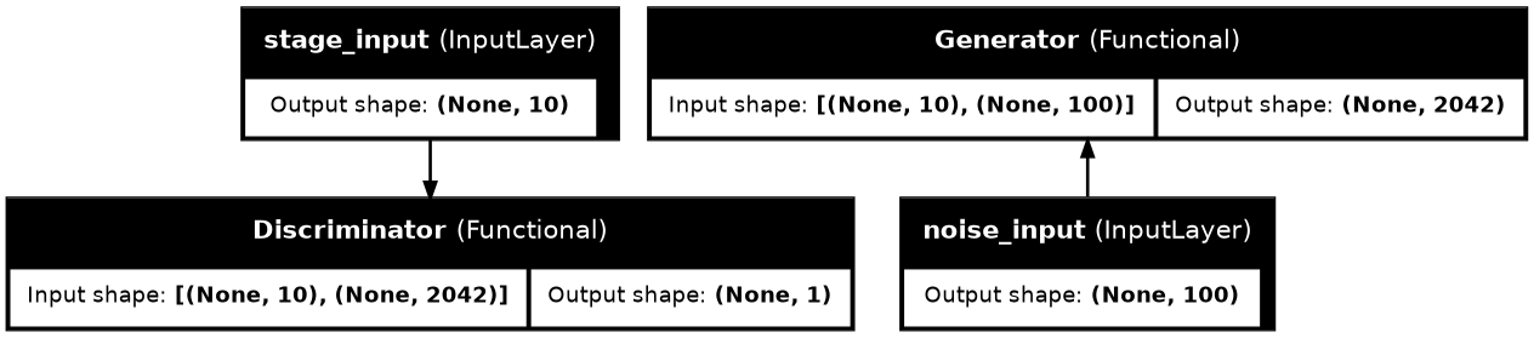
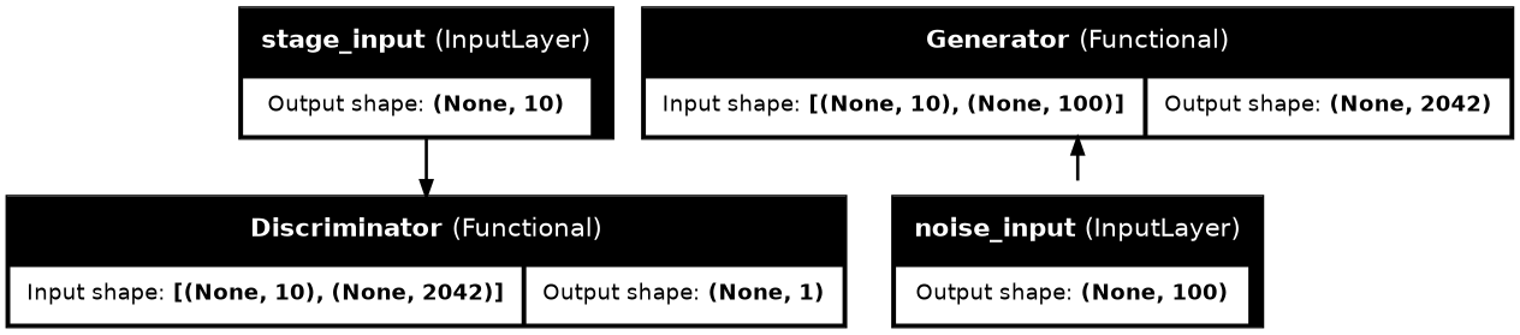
  digraph {
    concentrate=true
    rankdir=TB
    splines=ortho
    node [border=0 fontname=Helvetica margin=0 shape=record]
    edge [penwidth=2]
    n1 [label=<<table border="0" cellborder="1" bgcolor="black" cellpadding="10"><tr><td colspan="2" bgcolor="black"><font point-size="16" color="white"><b>stage_input</b> (InputLayer)</font></td></tr><tr><td bgcolor="white"><font point-size="14">Output shape: <b>(None, 10)</b></font></td></tr></table>>]
    n2 [label=<<table border="0" cellborder="1" bgcolor="black" cellpadding="10"><tr><td colspan="2" bgcolor="black"><font point-size="16" color="white"><b>Discriminator</b> (Functional)</font></td></tr><tr><td bgcolor="white"><font point-size="14">Input shape: <b>[(None, 10), (None, 2042)]</b></font></td><td bgcolor="white"><font point-size="14">Output shape: <b>(None, 1)</b></font></td></tr></table>>]
    n3 [label=<<table border="0" cellborder="1" bgcolor="black" cellpadding="10"><tr><td colspan="2" bgcolor="black"><font point-size="16" color="white"><b>Generator</b> (Functional)</font></td></tr><tr><td bgcolor="white"><font point-size="14">Input shape: <b>[(None, 10), (None, 100)]</b></font></td><td bgcolor="white"><font point-size="14">Output shape: <b>(None, 2042)</b></font></td></tr></table>>]
    n4 [label=<<table border="0" cellborder="1" bgcolor="black" cellpadding="10"><tr><td colspan="2" bgcolor="black"><font point-size="16" color="white"><b>noise_input</b> (InputLayer)</font></td></tr><tr><td bgcolor="white"><font point-size="14">Output shape: <b>(None, 100)</b></font></td></tr></table>>]
    n1 -> n2
-   n4 -> n3
+   n3 -> n4
  }
